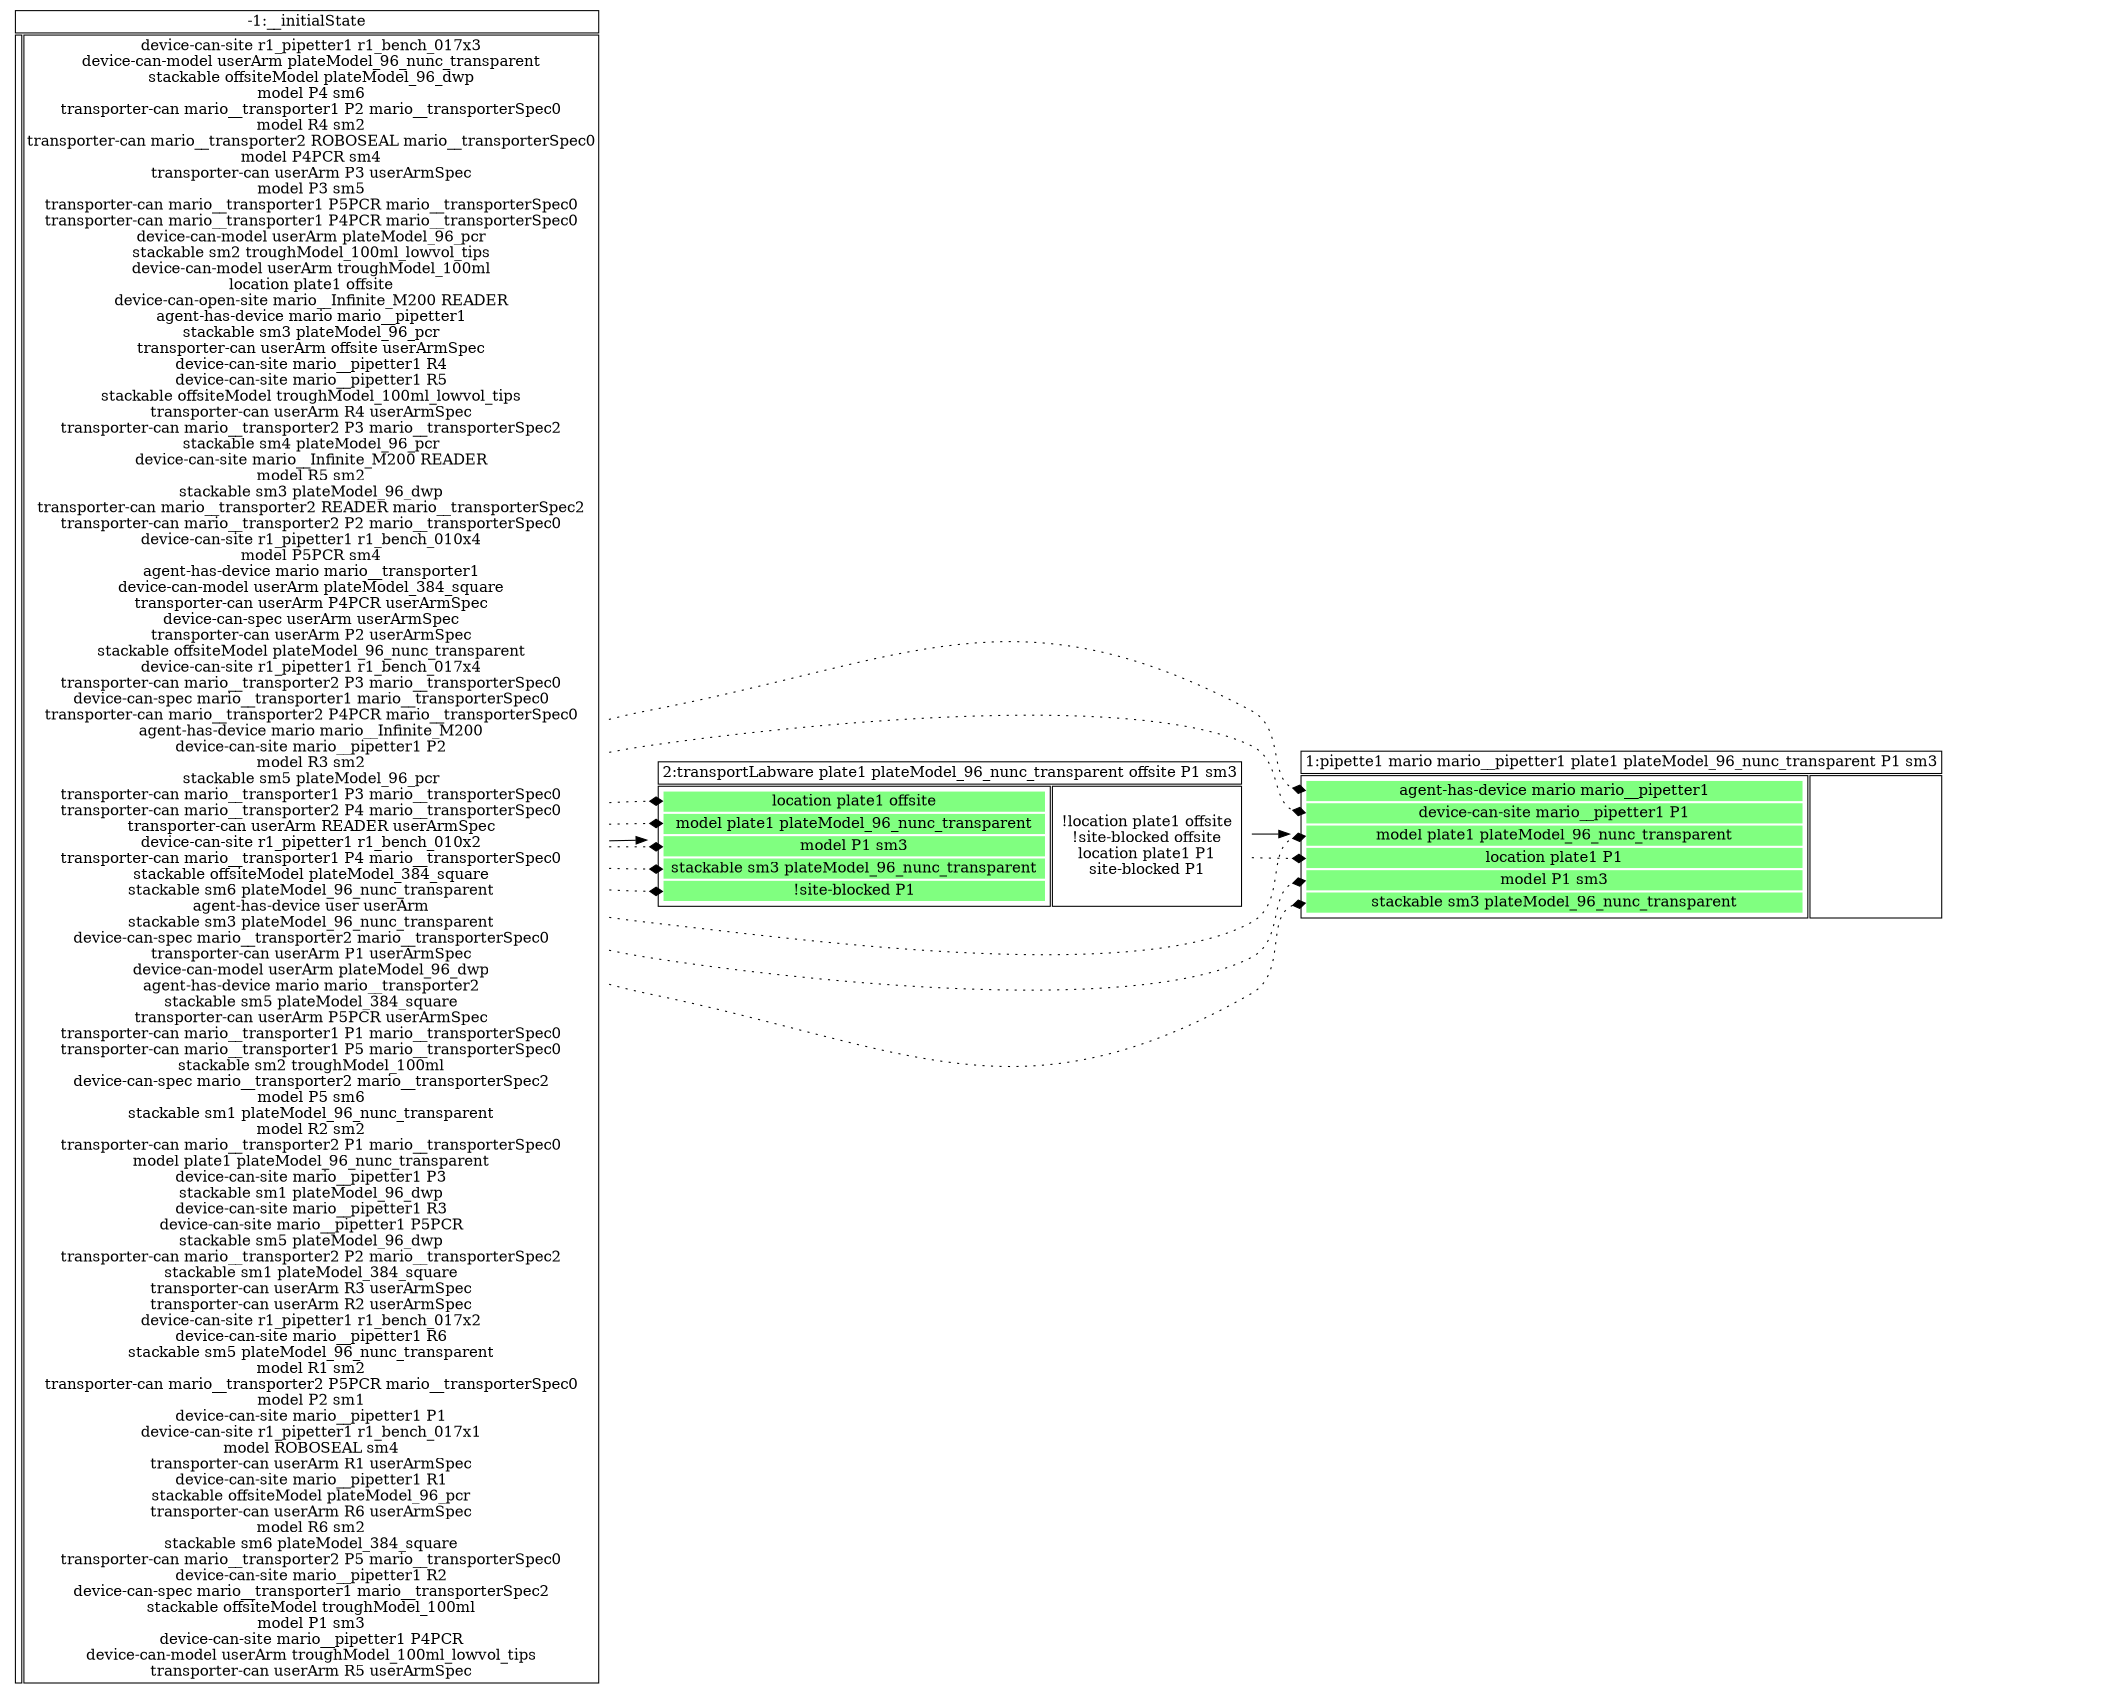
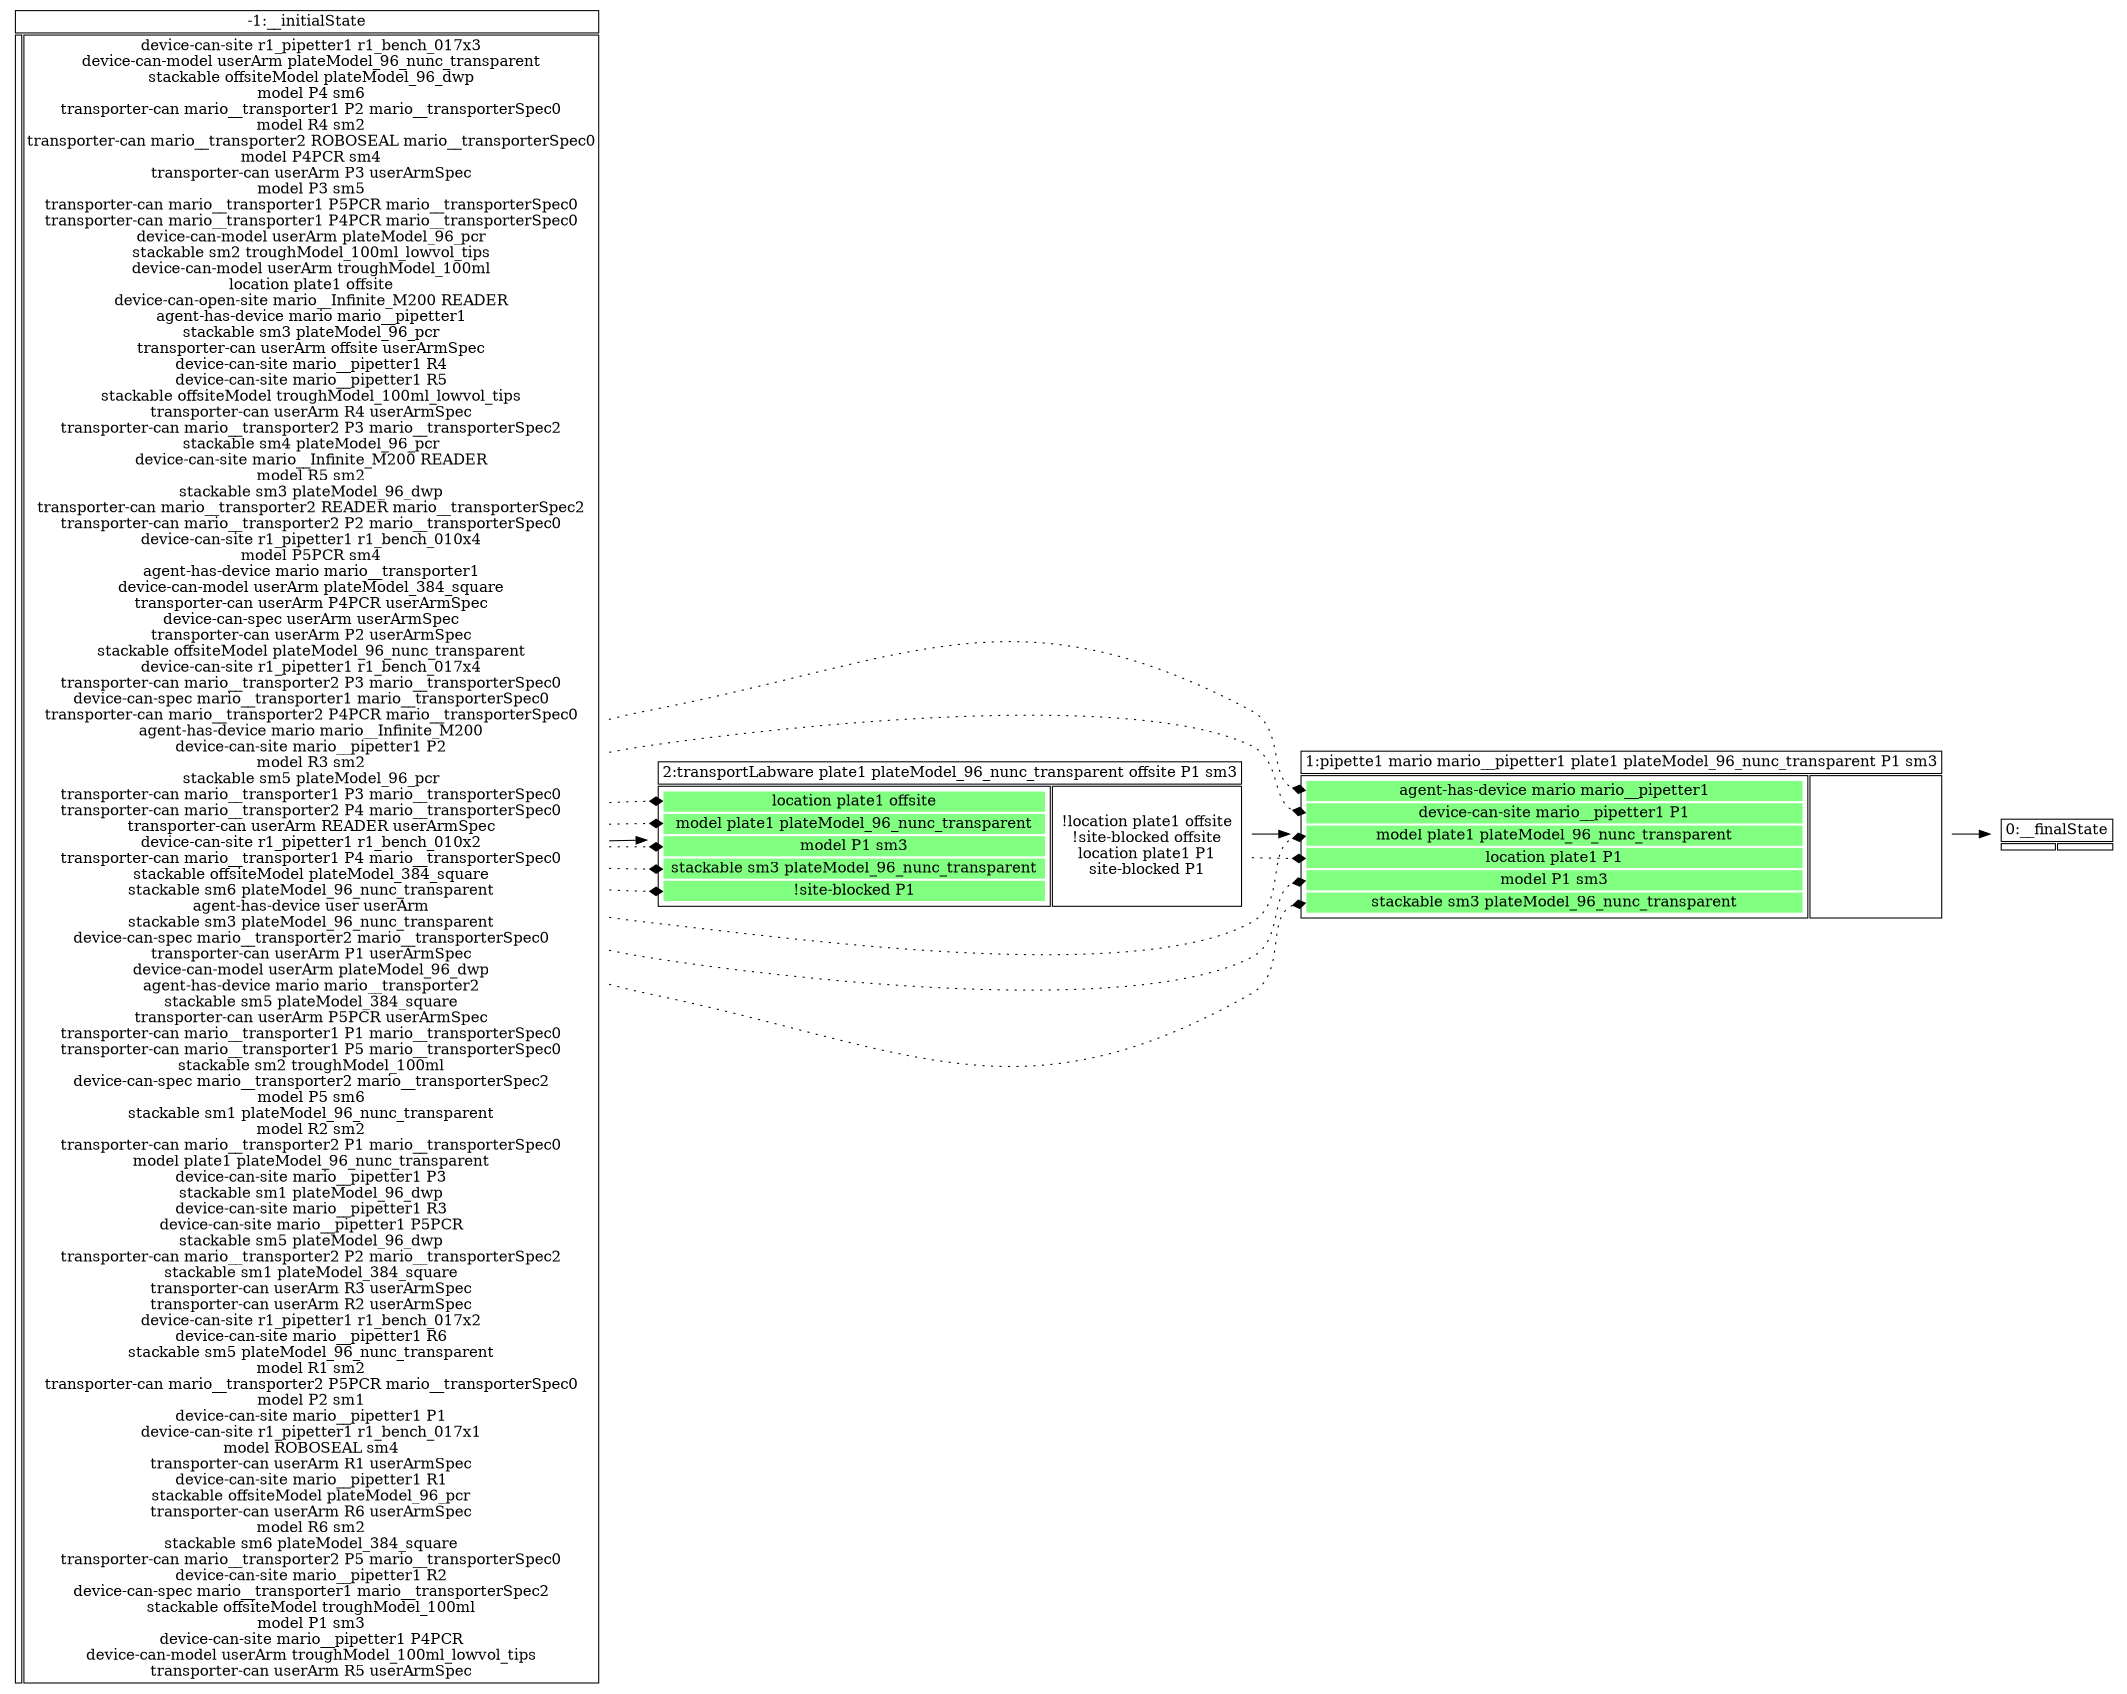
  digraph {
    rankdir=LR
    node [shape=plaintext]
    edge [arrowhead=diamond style=dotted]
    n1 [label=<<table border="0" cellborder="1"><tr><td colspan="2">-1:__initialState</td></tr><tr><td></td><td>device-can-site r1_pipetter1 r1_bench_017x3<br/>device-can-model userArm plateModel_96_nunc_transparent<br/>stackable offsiteModel plateModel_96_dwp<br/>model P4 sm6<br/>transporter-can mario__transporter1 P2 mario__transporterSpec0<br/>model R4 sm2<br/>transporter-can mario__transporter2 ROBOSEAL mario__transporterSpec0<br/>model P4PCR sm4<br/>transporter-can userArm P3 userArmSpec<br/>model P3 sm5<br/>transporter-can mario__transporter1 P5PCR mario__transporterSpec0<br/>transporter-can mario__transporter1 P4PCR mario__transporterSpec0<br/>device-can-model userArm plateModel_96_pcr<br/>stackable sm2 troughModel_100ml_lowvol_tips<br/>device-can-model userArm troughModel_100ml<br/>location plate1 offsite<br/>device-can-open-site mario__Infinite_M200 READER<br/>agent-has-device mario mario__pipetter1<br/>stackable sm3 plateModel_96_pcr<br/>transporter-can userArm offsite userArmSpec<br/>device-can-site mario__pipetter1 R4<br/>device-can-site mario__pipetter1 R5<br/>stackable offsiteModel troughModel_100ml_lowvol_tips<br/>transporter-can userArm R4 userArmSpec<br/>transporter-can mario__transporter2 P3 mario__transporterSpec2<br/>stackable sm4 plateModel_96_pcr<br/>device-can-site mario__Infinite_M200 READER<br/>model R5 sm2<br/>stackable sm3 plateModel_96_dwp<br/>transporter-can mario__transporter2 READER mario__transporterSpec2<br/>transporter-can mario__transporter2 P2 mario__transporterSpec0<br/>device-can-site r1_pipetter1 r1_bench_010x4<br/>model P5PCR sm4<br/>agent-has-device mario mario__transporter1<br/>device-can-model userArm plateModel_384_square<br/>transporter-can userArm P4PCR userArmSpec<br/>device-can-spec userArm userArmSpec<br/>transporter-can userArm P2 userArmSpec<br/>stackable offsiteModel plateModel_96_nunc_transparent<br/>device-can-site r1_pipetter1 r1_bench_017x4<br/>transporter-can mario__transporter2 P3 mario__transporterSpec0<br/>device-can-spec mario__transporter1 mario__transporterSpec0<br/>transporter-can mario__transporter2 P4PCR mario__transporterSpec0<br/>agent-has-device mario mario__Infinite_M200<br/>device-can-site mario__pipetter1 P2<br/>model R3 sm2<br/>stackable sm5 plateModel_96_pcr<br/>transporter-can mario__transporter1 P3 mario__transporterSpec0<br/>transporter-can mario__transporter2 P4 mario__transporterSpec0<br/>transporter-can userArm READER userArmSpec<br/>device-can-site r1_pipetter1 r1_bench_010x2<br/>transporter-can mario__transporter1 P4 mario__transporterSpec0<br/>stackable offsiteModel plateModel_384_square<br/>stackable sm6 plateModel_96_nunc_transparent<br/>agent-has-device user userArm<br/>stackable sm3 plateModel_96_nunc_transparent<br/>device-can-spec mario__transporter2 mario__transporterSpec0<br/>transporter-can userArm P1 userArmSpec<br/>device-can-model userArm plateModel_96_dwp<br/>agent-has-device mario mario__transporter2<br/>stackable sm5 plateModel_384_square<br/>transporter-can userArm P5PCR userArmSpec<br/>transporter-can mario__transporter1 P1 mario__transporterSpec0<br/>transporter-can mario__transporter1 P5 mario__transporterSpec0<br/>stackable sm2 troughModel_100ml<br/>device-can-spec mario__transporter2 mario__transporterSpec2<br/>model P5 sm6<br/>stackable sm1 plateModel_96_nunc_transparent<br/>model R2 sm2<br/>transporter-can mario__transporter2 P1 mario__transporterSpec0<br/>model plate1 plateModel_96_nunc_transparent<br/>device-can-site mario__pipetter1 P3<br/>stackable sm1 plateModel_96_dwp<br/>device-can-site mario__pipetter1 R3<br/>device-can-site mario__pipetter1 P5PCR<br/>stackable sm5 plateModel_96_dwp<br/>transporter-can mario__transporter2 P2 mario__transporterSpec2<br/>stackable sm1 plateModel_384_square<br/>transporter-can userArm R3 userArmSpec<br/>transporter-can userArm R2 userArmSpec<br/>device-can-site r1_pipetter1 r1_bench_017x2<br/>device-can-site mario__pipetter1 R6<br/>stackable sm5 plateModel_96_nunc_transparent<br/>model R1 sm2<br/>transporter-can mario__transporter2 P5PCR mario__transporterSpec0<br/>model P2 sm1<br/>device-can-site mario__pipetter1 P1<br/>device-can-site r1_pipetter1 r1_bench_017x1<br/>model ROBOSEAL sm4<br/>transporter-can userArm R1 userArmSpec<br/>device-can-site mario__pipetter1 R1<br/>stackable offsiteModel plateModel_96_pcr<br/>transporter-can userArm R6 userArmSpec<br/>model R6 sm2<br/>stackable sm6 plateModel_384_square<br/>transporter-can mario__transporter2 P5 mario__transporterSpec0<br/>device-can-site mario__pipetter1 R2<br/>device-can-spec mario__transporter1 mario__transporterSpec2<br/>stackable offsiteModel troughModel_100ml<br/>model P1 sm3<br/>device-can-site mario__pipetter1 P4PCR<br/>device-can-model userArm troughModel_100ml_lowvol_tips<br/>transporter-can userArm R5 userArmSpec</td></tr></table>>]
    n2 [label=<<table border="0" cellborder="1"><tr><td colspan="2">1:pipette1 mario mario__pipetter1 plate1 plateModel_96_nunc_transparent P1 sm3</td></tr><tr><td><table border="0"><tr><td port="0" bgcolor="#80ff80">agent-has-device mario mario__pipetter1</td></tr><tr><td port="1" bgcolor="#80ff80">device-can-site mario__pipetter1 P1</td></tr><tr><td port="2" bgcolor="#80ff80">model plate1 plateModel_96_nunc_transparent</td></tr><tr><td port="3" bgcolor="#80ff80">location plate1 P1</td></tr><tr><td port="4" bgcolor="#80ff80">model P1 sm3</td></tr><tr><td port="5" bgcolor="#80ff80">stackable sm3 plateModel_96_nunc_transparent</td></tr></table></td><td></td></tr></table>>]
    n3 [label=<<table border="0" cellborder="1"><tr><td colspan="2">2:transportLabware plate1 plateModel_96_nunc_transparent offsite P1 sm3</td></tr><tr><td><table border="0"><tr><td port="0" bgcolor="#80ff80">location plate1 offsite</td></tr><tr><td port="1" bgcolor="#80ff80">model plate1 plateModel_96_nunc_transparent</td></tr><tr><td port="2" bgcolor="#80ff80">model P1 sm3</td></tr><tr><td port="3" bgcolor="#80ff80">stackable sm3 plateModel_96_nunc_transparent</td></tr><tr><td port="4" bgcolor="#80ff80">!site-blocked P1</td></tr></table></td><td>!location plate1 offsite<br/>!site-blocked offsite<br/>location plate1 P1<br/>site-blocked P1</td></tr></table>>]
+   n4 [label=<<table border="0" cellborder="1"><tr><td colspan="2">0:__finalState</td></tr><tr><td></td><td></td></tr></table>>]
    n1 -> n2 [headport=0]
    n1 -> n2 [headport=1]
    n1 -> n2 [headport=4]
    n1 -> n2 [headport=5]
    n1 -> n2 [headport=2]
    n1 -> n3 [arrowhead="" style=""]
    n1 -> n3 [headport=4]
    n1 -> n3 [headport=1]
    n1 -> n3 [headport=2]
    n1 -> n3 [headport=0]
    n1 -> n3 [headport=3]
+   n2 -> n4 [arrowhead="" style=""]
    n3 -> n2 [arrowhead="" style=""]
    n3 -> n2 [headport=3]
  }
